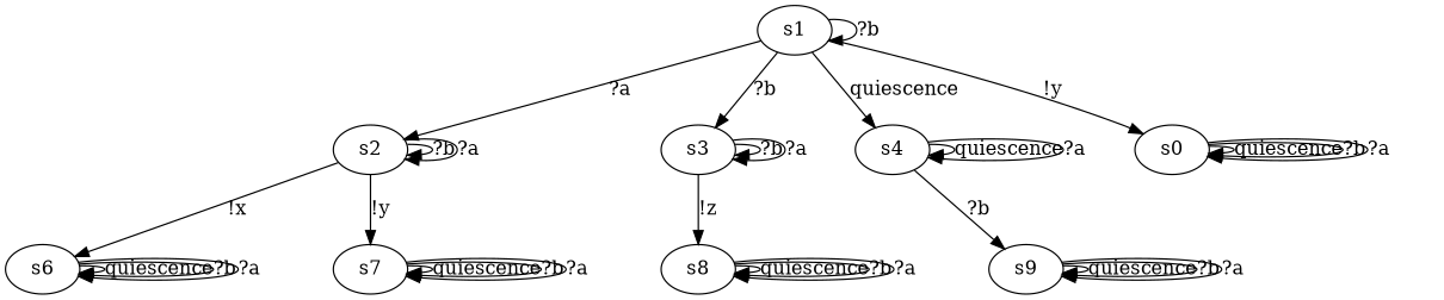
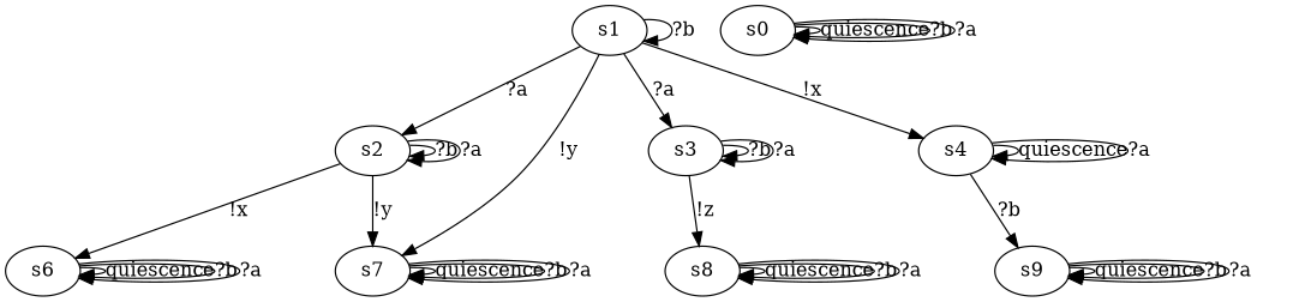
  digraph {
    n1 [label=s1]
    n2 [label=s2]
    n3 [label=s3]
    n4 [label=s4]
    n5 [label=s0]
    n6 [label=s6]
    n7 [label=s7]
    n8 [label=s8]
    n9 [label=s9]
    n1 -> n1 [label="?b"]
    n1 -> n2 [label="?a"]
-   n1 -> n3 [label="?b"]
-   n1 -> n4 [label=quiescence]
-   n1 -> n5 [label="!y"]
+   n1 -> n3 [label="?a"]
+   n1 -> n4 [label="!x"]
+   n1 -> n7 [label="!y"]
    n2 -> n2 [label="?b"]
    n2 -> n2 [label="?a"]
    n2 -> n6 [label="!x"]
    n2 -> n7 [label="!y"]
    n3 -> n3 [label="?b"]
    n3 -> n3 [label="?a"]
    n3 -> n8 [label="!z"]
    n4 -> n4 [label=quiescence]
    n4 -> n4 [label="?a"]
    n4 -> n9 [label="?b"]
    n5 -> n5 [label=quiescence]
    n5 -> n5 [label="?b"]
    n5 -> n5 [label="?a"]
    n6 -> n6 [label=quiescence]
    n6 -> n6 [label="?b"]
    n6 -> n6 [label="?a"]
    n7 -> n7 [label=quiescence]
    n7 -> n7 [label="?b"]
    n7 -> n7 [label="?a"]
    n8 -> n8 [label=quiescence]
    n8 -> n8 [label="?b"]
    n8 -> n8 [label="?a"]
    n9 -> n9 [label=quiescence]
    n9 -> n9 [label="?b"]
    n9 -> n9 [label="?a"]
  }
